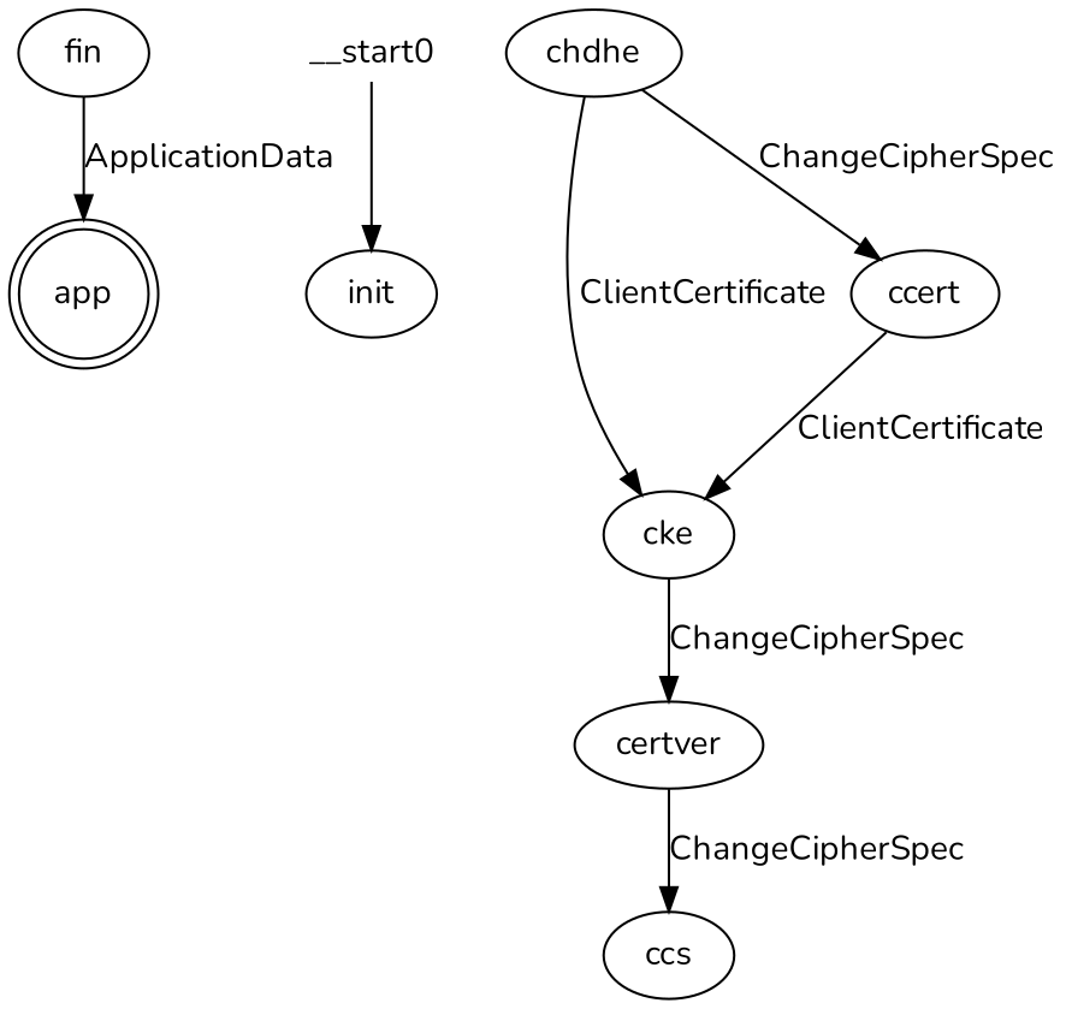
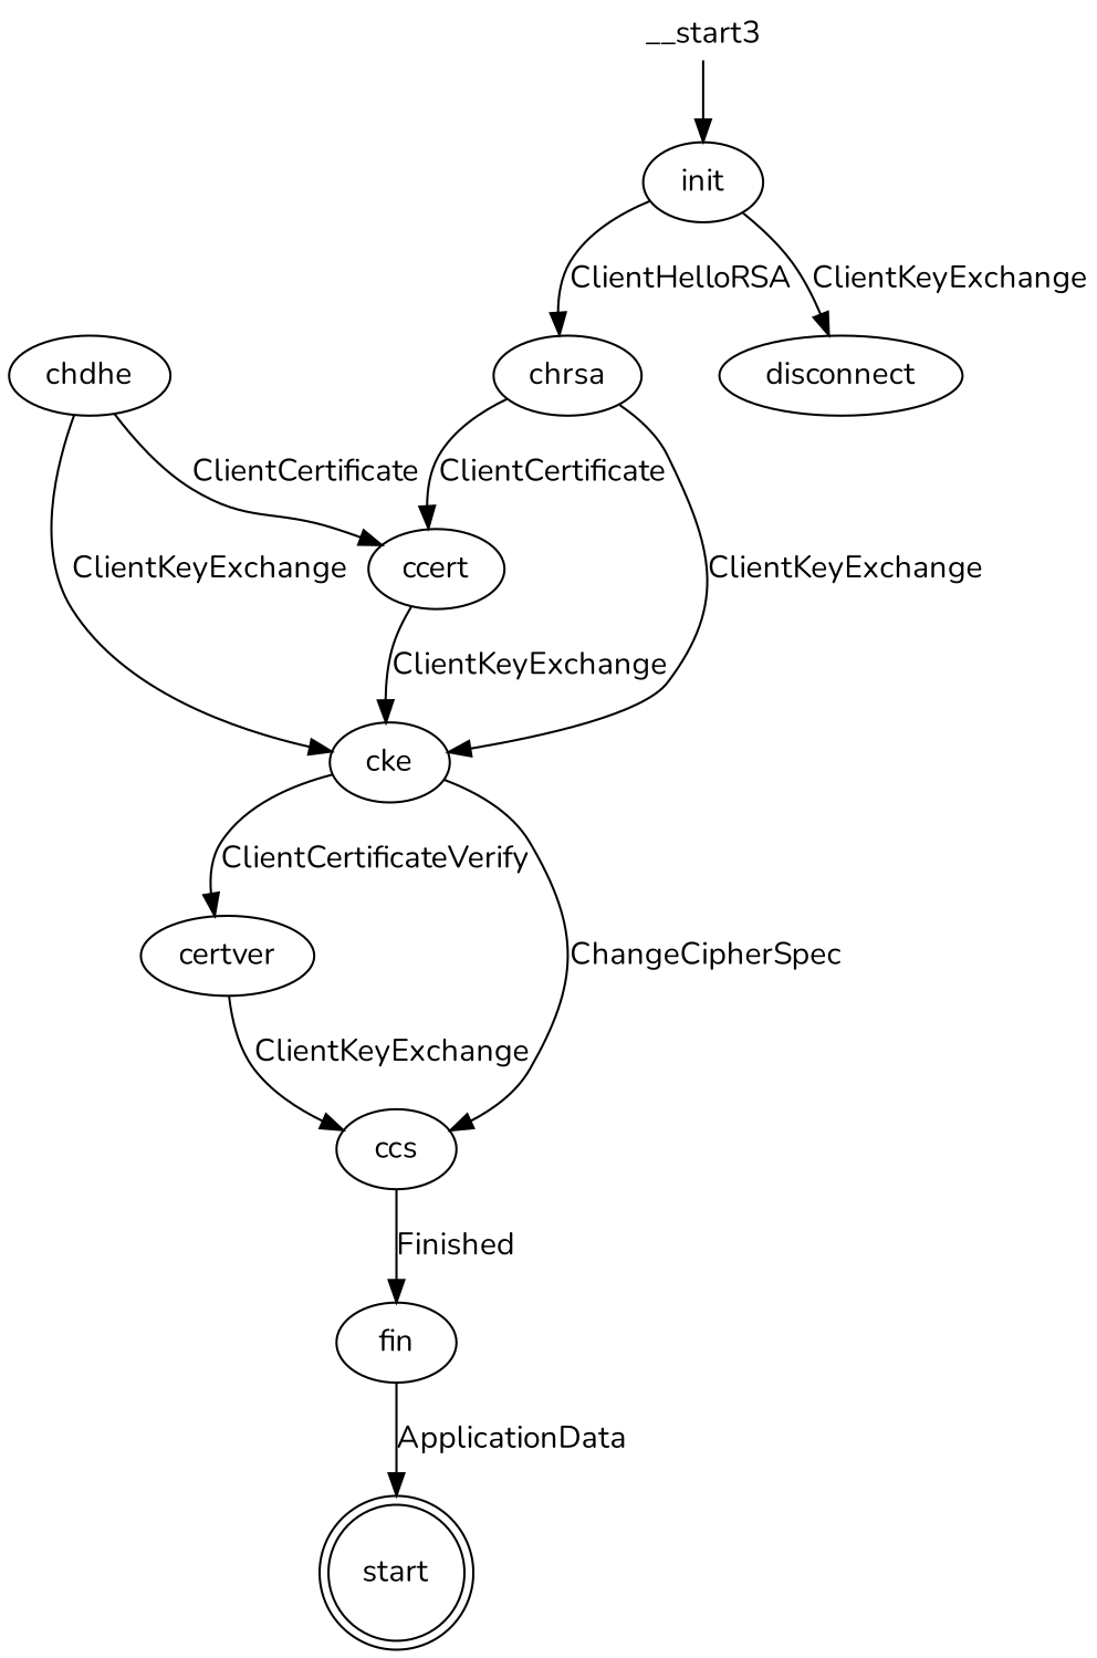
  digraph {
    fontname=Nunito
    node [fontname=Nunito]
    edge [fontname=Nunito]
-   app [shape=doublecircle]
+   app [shape=doublecircle label=start]
    init
+   chrsa
+   disconnect
    cke
    ccert
    chdhe
    certver
    ccs
    fin
-   __start0 [height=0 shape=none width=0]
-   cke -> certver [label=ChangeCipherSpec]
-   ccert -> cke [label=ClientCertificate]
-   chdhe -> cke [label=ClientCertificate]
-   chdhe -> ccert [label=ChangeCipherSpec]
-   certver -> ccs [label=ChangeCipherSpec]
+   __start0 [height=0 shape=none width=0 label=__start3]
+   init -> chrsa [label=ClientHelloRSA]
+   init -> disconnect [label=ClientKeyExchange]
+   chrsa -> cke [label=ClientKeyExchange]
+   chrsa -> ccert [label=ClientCertificate]
+   cke -> certver [label=ClientCertificateVerify]
+   cke -> ccs [label=ChangeCipherSpec]
+   ccert -> cke [label=ClientKeyExchange]
+   chdhe -> cke [label=ClientKeyExchange]
+   chdhe -> ccert [label=ClientCertificate]
+   certver -> ccs [label=ClientKeyExchange]
+   ccs -> fin [label=Finished]
    fin -> app [label=ApplicationData]
    __start0 -> init
  }
